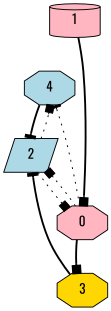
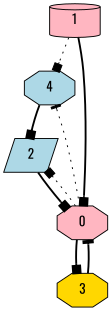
  digraph {
    fontname=Oswald
    node [fillcolor=lightblue fontname=Oswald shape=octagon style=filled]
    edge [arrowhead=box fontname=Oswald style=bold]
    n1 [label=4]
    n2 [label=2 shape=parallelogram]
    n3 [fillcolor=lightpink label=0]
    n4 [fillcolor=gold label=3]
    n5 [fillcolor=lightpink label=1 shape=cylinder]
-   n1 -> n2 [arrowhead=tee]
-   n2 -> n1 [style=dotted]
-   n2 -> n3 [style=dotted]
+   n1 -> n2
+   n5 -> n1 [style=dotted]
+   n2 -> n3
    n3 -> n1 [arrowhead=tee style=dotted]
    n3 -> n2 [style=dotted]
    n3 -> n4
-   n4 -> n2 [arrowhead=tee]
+   n4 -> n3 [arrowhead=tee]
    n5 -> n3
  }
